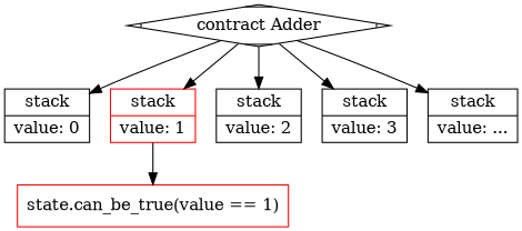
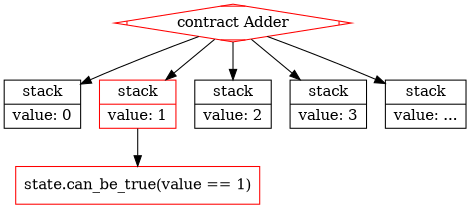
  digraph {
    node [shape=record]
-   n1 [label="contract Adder" shape=Mdiamond]
+   n1 [label="contract Adder" shape=Mdiamond color=red]
    n2 [label="{stack|value: 0}"]
    n3 [color=red label="{stack|value: 1}"]
    n4 [label="{stack|value: 2}"]
    n5 [label="{stack|value: 3}"]
    n6 [label="{stack|value: ...}"]
    n7 [color=red label="state.can_be_true(value == 1)" shape=box]
    n1 -> n2
    n1 -> n3
    n1 -> n4
    n1 -> n5
    n1 -> n6
    n3 -> n7
  }
